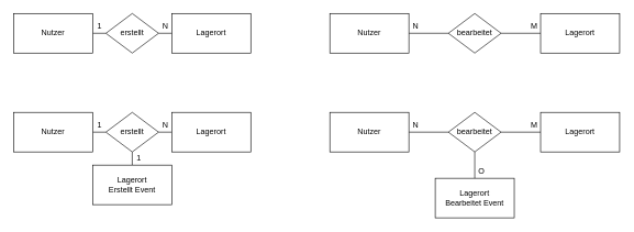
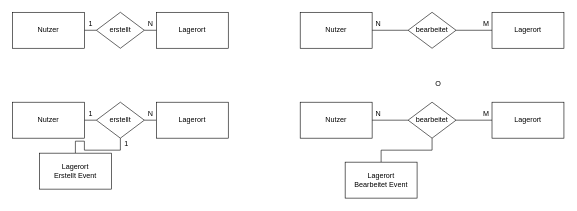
  <mxCell id="0" />
  <mxCell id="1" parent="0" />
  <mxCell id="2" style="edgeStyle=orthogonalEdgeStyle;rounded=0;orthogonalLoop=1;jettySize=auto;html=1;exitX=1;exitY=0.5;exitDx=0;exitDy=0;entryX=0;entryY=0.5;entryDx=0;entryDy=0;endArrow=none;endFill=0;" edge="1" parent="1" source="3" target="6"><mxGeometry relative="1" as="geometry" /></mxCell>
  <mxCell id="3" value="Nutzer" style="rounded=0;whiteSpace=wrap;html=1;" vertex="1" parent="1"><mxGeometry x="20" y="20" width="120" height="60" as="geometry" /></mxCell>
  <mxCell id="4" value="Lagerort" style="rounded=0;whiteSpace=wrap;html=1;" vertex="1" parent="1"><mxGeometry x="260" y="20" width="120" height="60" as="geometry" /></mxCell>
  <mxCell id="5" style="edgeStyle=orthogonalEdgeStyle;rounded=0;orthogonalLoop=1;jettySize=auto;html=1;exitX=1;exitY=0.5;exitDx=0;exitDy=0;entryX=0;entryY=0.5;entryDx=0;entryDy=0;endArrow=none;endFill=0;" edge="1" parent="1" source="6" target="4"><mxGeometry relative="1" as="geometry" /></mxCell>
  <mxCell id="6" value="erstellt" style="rhombus;whiteSpace=wrap;html=1;" vertex="1" parent="1"><mxGeometry x="160" y="20" width="80" height="60" as="geometry" /></mxCell>
  <mxCell id="7" style="edgeStyle=orthogonalEdgeStyle;rounded=0;orthogonalLoop=1;jettySize=auto;html=1;exitX=1;exitY=0.5;exitDx=0;exitDy=0;entryX=0;entryY=0.5;entryDx=0;entryDy=0;endArrow=none;endFill=0;" edge="1" parent="1" source="8" target="11"><mxGeometry relative="1" as="geometry" /></mxCell>
  <mxCell id="8" value="Nutzer" style="rounded=0;whiteSpace=wrap;html=1;" vertex="1" parent="1"><mxGeometry x="20" y="170" width="120" height="60" as="geometry" /></mxCell>
  <mxCell id="9" style="edgeStyle=orthogonalEdgeStyle;rounded=0;orthogonalLoop=1;jettySize=auto;html=1;exitX=1;exitY=0.5;exitDx=0;exitDy=0;entryX=0;entryY=0.5;entryDx=0;entryDy=0;endArrow=none;endFill=0;" edge="1" parent="1" source="11" target="12"><mxGeometry relative="1" as="geometry" /></mxCell>
  <mxCell id="10" style="edgeStyle=orthogonalEdgeStyle;rounded=0;orthogonalLoop=1;jettySize=auto;html=1;exitX=0.5;exitY=1;exitDx=0;exitDy=0;entryX=0.5;entryY=0;entryDx=0;entryDy=0;endArrow=none;endFill=0;" edge="1" parent="1" source="11" target="13"><mxGeometry relative="1" as="geometry" /></mxCell>
  <mxCell id="11" value="erstellt" style="rhombus;whiteSpace=wrap;html=1;" vertex="1" parent="1"><mxGeometry x="160" y="170" width="80" height="60" as="geometry" /></mxCell>
  <mxCell id="12" value="Lagerort" style="rounded=0;whiteSpace=wrap;html=1;" vertex="1" parent="1"><mxGeometry x="260" y="170" width="120" height="60" as="geometry" /></mxCell>
- <mxCell id="13" value="Lagerort&lt;br&gt;Erstellt Event" style="rounded=0;whiteSpace=wrap;html=1;" vertex="1" parent="1"><mxGeometry x="140" y="250" width="120" height="60" as="geometry" /></mxCell>
+ <mxCell id="13" value="Lagerort&lt;br&gt;Erstellt Event" style="rounded=0;whiteSpace=wrap;html=1;" vertex="1" parent="1"><mxGeometry x="65" y="255" width="120" height="60" as="geometry" /></mxCell>
  <mxCell id="14" value="1" style="text;html=1;align=center;verticalAlign=middle;resizable=0;points=[];autosize=1;" vertex="1" parent="1"><mxGeometry x="140" y="30" width="20" height="20" as="geometry" /></mxCell>
  <mxCell id="15" value="N" style="text;html=1;align=center;verticalAlign=middle;resizable=0;points=[];autosize=1;" vertex="1" parent="1"><mxGeometry x="240" y="30" width="20" height="20" as="geometry" /></mxCell>
  <mxCell id="16" value="N" style="text;html=1;align=center;verticalAlign=middle;resizable=0;points=[];autosize=1;" vertex="1" parent="1"><mxGeometry x="240" y="180" width="20" height="20" as="geometry" /></mxCell>
  <mxCell id="17" value="1" style="text;html=1;align=center;verticalAlign=middle;resizable=0;points=[];autosize=1;" vertex="1" parent="1"><mxGeometry x="140" y="180" width="20" height="20" as="geometry" /></mxCell>
  <mxCell id="18" value="1" style="text;html=1;align=center;verticalAlign=middle;resizable=0;points=[];autosize=1;" vertex="1" parent="1"><mxGeometry x="200" y="230" width="20" height="20" as="geometry" /></mxCell>
  <mxCell id="19" style="edgeStyle=orthogonalEdgeStyle;rounded=0;orthogonalLoop=1;jettySize=auto;html=1;exitX=1;exitY=0.5;exitDx=0;exitDy=0;entryX=0;entryY=0.5;entryDx=0;entryDy=0;endArrow=none;endFill=0;" edge="1" parent="1" source="20" target="22"><mxGeometry relative="1" as="geometry" /></mxCell>
  <mxCell id="20" value="Nutzer" style="rounded=0;whiteSpace=wrap;html=1;" vertex="1" parent="1"><mxGeometry x="500" y="20" width="120" height="60" as="geometry" /></mxCell>
  <mxCell id="21" style="edgeStyle=orthogonalEdgeStyle;rounded=0;orthogonalLoop=1;jettySize=auto;html=1;exitX=1;exitY=0.5;exitDx=0;exitDy=0;entryX=0;entryY=0.5;entryDx=0;entryDy=0;endArrow=none;endFill=0;" edge="1" parent="1" source="22" target="23"><mxGeometry relative="1" as="geometry" /></mxCell>
  <mxCell id="22" value="bearbeitet" style="rhombus;whiteSpace=wrap;html=1;" vertex="1" parent="1"><mxGeometry x="680" y="20" width="80" height="60" as="geometry" /></mxCell>
  <mxCell id="23" value="Lagerort" style="rounded=0;whiteSpace=wrap;html=1;" vertex="1" parent="1"><mxGeometry x="820" y="20" width="120" height="60" as="geometry" /></mxCell>
  <mxCell id="24" value="N" style="text;html=1;align=center;verticalAlign=middle;resizable=0;points=[];autosize=1;" vertex="1" parent="1"><mxGeometry x="620" y="30" width="20" height="20" as="geometry" /></mxCell>
  <mxCell id="25" value="M" style="text;html=1;align=center;verticalAlign=middle;resizable=0;points=[];autosize=1;" vertex="1" parent="1"><mxGeometry x="795" y="30" width="30" height="20" as="geometry" /></mxCell>
  <mxCell id="26" style="edgeStyle=orthogonalEdgeStyle;rounded=0;orthogonalLoop=1;jettySize=auto;html=1;exitX=1;exitY=0.5;exitDx=0;exitDy=0;entryX=0;entryY=0.5;entryDx=0;entryDy=0;endArrow=none;endFill=0;" edge="1" source="27" target="30" parent="1"><mxGeometry relative="1" as="geometry" /></mxCell>
  <mxCell id="27" value="Nutzer" style="rounded=0;whiteSpace=wrap;html=1;" vertex="1" parent="1"><mxGeometry x="500" y="170" width="120" height="60" as="geometry" /></mxCell>
  <mxCell id="28" style="edgeStyle=orthogonalEdgeStyle;rounded=0;orthogonalLoop=1;jettySize=auto;html=1;exitX=1;exitY=0.5;exitDx=0;exitDy=0;entryX=0;entryY=0.5;entryDx=0;entryDy=0;endArrow=none;endFill=0;" edge="1" source="30" target="31" parent="1"><mxGeometry relative="1" as="geometry" /></mxCell>
  <mxCell id="29" style="edgeStyle=orthogonalEdgeStyle;rounded=0;orthogonalLoop=1;jettySize=auto;html=1;exitX=0.5;exitY=1;exitDx=0;exitDy=0;entryX=0.5;entryY=0;entryDx=0;entryDy=0;endArrow=none;endFill=0;" edge="1" parent="1" source="30" target="34"><mxGeometry relative="1" as="geometry" /></mxCell>
  <mxCell id="30" value="bearbeitet" style="rhombus;whiteSpace=wrap;html=1;" vertex="1" parent="1"><mxGeometry x="680" y="170" width="80" height="60" as="geometry" /></mxCell>
  <mxCell id="31" value="Lagerort" style="rounded=0;whiteSpace=wrap;html=1;" vertex="1" parent="1"><mxGeometry x="820" y="170" width="120" height="60" as="geometry" /></mxCell>
  <mxCell id="32" value="N" style="text;html=1;align=center;verticalAlign=middle;resizable=0;points=[];autosize=1;" vertex="1" parent="1"><mxGeometry x="620" y="180" width="20" height="20" as="geometry" /></mxCell>
  <mxCell id="33" value="M" style="text;html=1;align=center;verticalAlign=middle;resizable=0;points=[];autosize=1;" vertex="1" parent="1"><mxGeometry x="795" y="180" width="30" height="20" as="geometry" /></mxCell>
- <mxCell id="34" value="Lagerort &lt;br&gt;Bearbeitet Event" style="rounded=0;whiteSpace=wrap;html=1;" vertex="1" parent="1"><mxGeometry x="660" y="270" width="120" height="60" as="geometry" /></mxCell>
- <mxCell id="35" value="O" style="text;html=1;align=center;verticalAlign=middle;resizable=0;points=[];autosize=1;" vertex="1" parent="1"><mxGeometry x="720" y="250" width="20" height="20" as="geometry" /></mxCell>
+ <mxCell id="34" value="Lagerort &lt;br&gt;Bearbeitet Event" style="rounded=0;whiteSpace=wrap;html=1;" vertex="1" parent="1"><mxGeometry x="575" y="270" width="120" height="60" as="geometry" /></mxCell>
+ <mxCell id="35" value="O" style="text;html=1;align=center;verticalAlign=middle;resizable=0;points=[];autosize=1;" vertex="1" parent="1"><mxGeometry x="720" y="130" width="20" height="20" as="geometry" /></mxCell>
